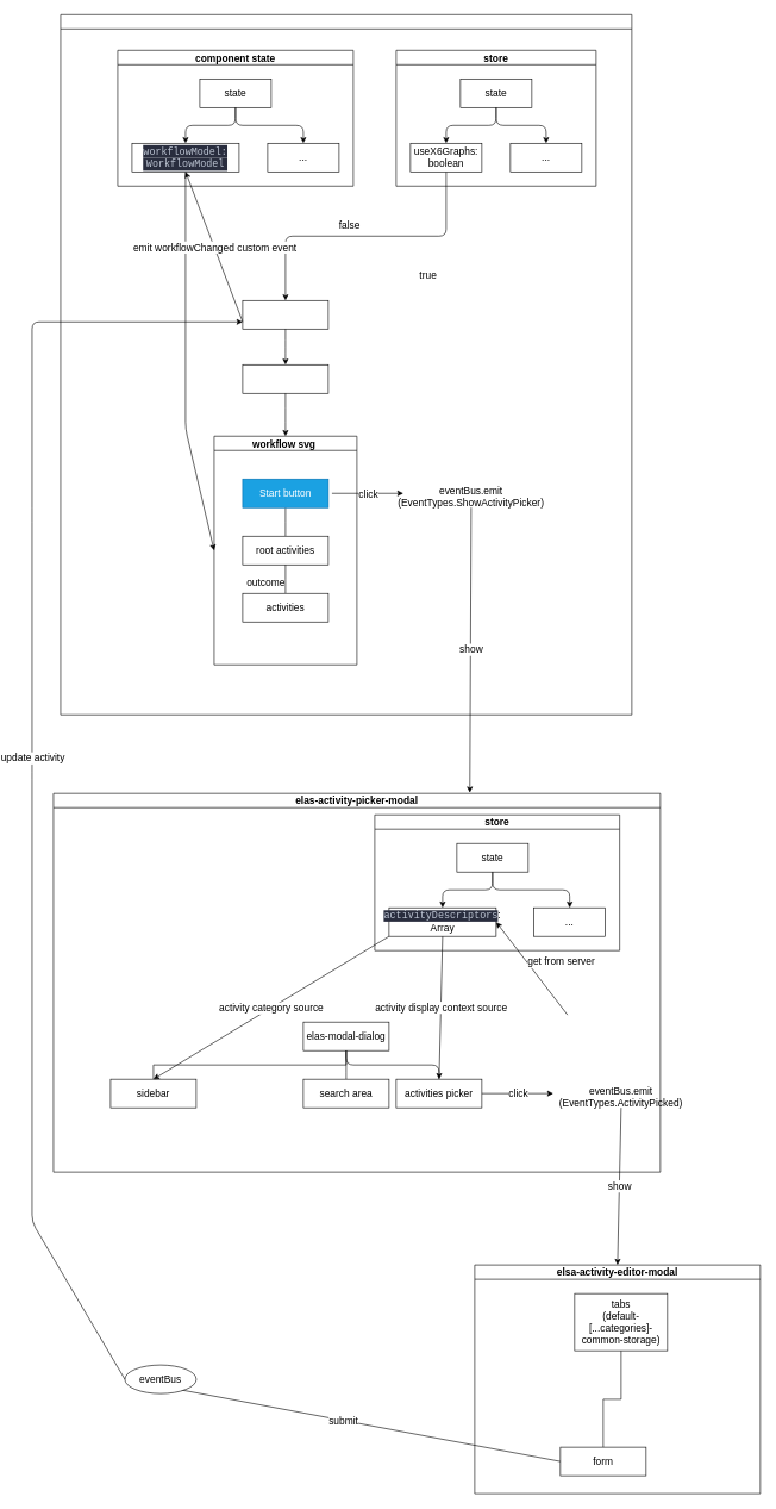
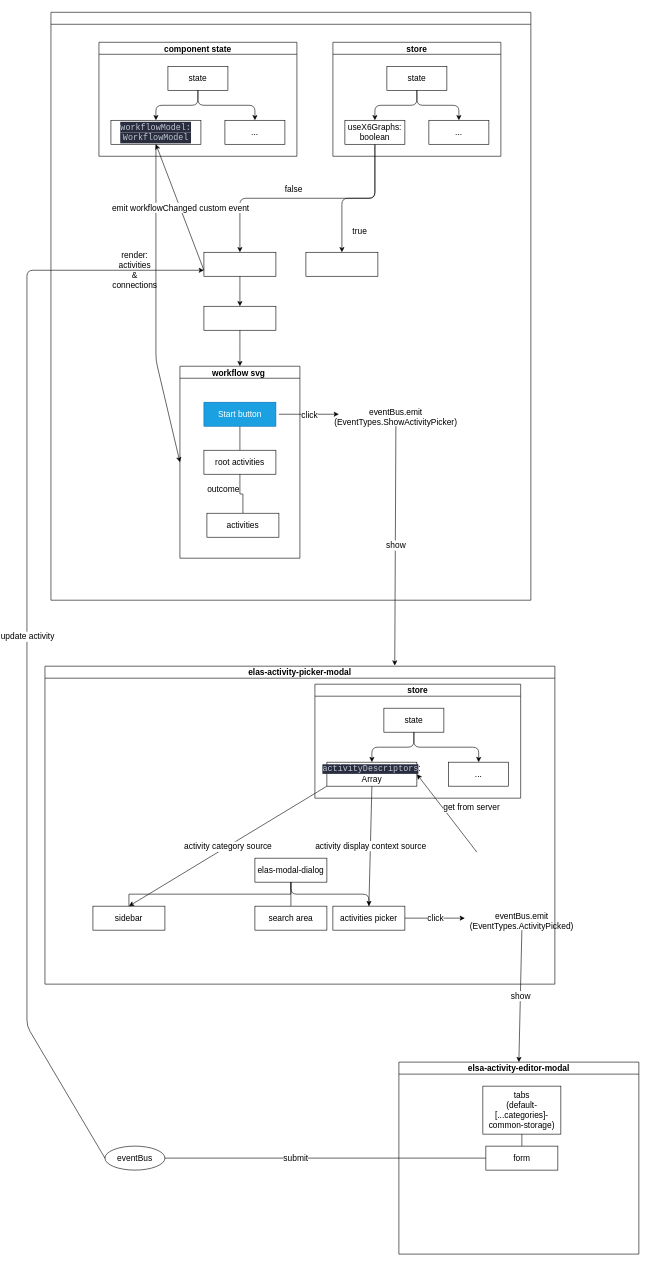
  <mxCell id="0" />
  <mxCell id="1" parent="0" />
  <mxCell id="2" value="elsa-studio-workflow-editor-screen   renderCanvas" style="swimlane;startSize=20;horizontal=1;containerType=tree;labelBackgroundColor=none;fontColor=#FFFFFF;fontSize=14;" parent="1" vertex="1"><mxGeometry x="60" y="20" width="800" height="980" as="geometry"><mxRectangle x="300" y="-2870" width="240" height="30" as="alternateBounds" /></mxGeometry></mxCell>
  <mxCell id="3" value="elsa-designer-tree" style="whiteSpace=wrap;html=1;treeFolding=1;treeMoving=1;newEdgeStyle={&quot;edgeStyle&quot;:&quot;elbowEdgeStyle&quot;,&quot;startArrow&quot;:&quot;none&quot;,&quot;endArrow&quot;:&quot;none&quot;};labelBackgroundColor=none;fontColor=#FFFFFF;fontSize=14;" parent="2" vertex="1"><mxGeometry x="255" y="400" width="120" height="40" as="geometry" /></mxCell>
+ <mxCell id="4" value="x6-designer" style="whiteSpace=wrap;html=1;treeFolding=1;treeMoving=1;newEdgeStyle={&quot;edgeStyle&quot;:&quot;elbowEdgeStyle&quot;,&quot;startArrow&quot;:&quot;none&quot;,&quot;endArrow&quot;:&quot;none&quot;};labelBackgroundColor=none;fontColor=#FFFFFF;fontSize=14;" parent="2" vertex="1"><mxGeometry x="425" y="400" width="120" height="40" as="geometry" /></mxCell>
  <mxCell id="5" value="" style="edgeStyle=elbowEdgeStyle;elbow=vertical;html=1;rounded=1;curved=0;sourcePerimeterSpacing=0;targetPerimeterSpacing=0;startSize=6;endSize=6;entryX=0.5;entryY=0;entryDx=0;entryDy=0;fontSize=14;" parent="2" target="3" edge="1"><mxGeometry relative="1" as="geometry"><mxPoint x="540" y="220" as="sourcePoint" /></mxGeometry></mxCell>
+ <mxCell id="6" value="" style="edgeStyle=elbowEdgeStyle;elbow=vertical;html=1;rounded=1;curved=0;sourcePerimeterSpacing=0;targetPerimeterSpacing=0;startSize=6;endSize=6;exitX=0.5;exitY=1;exitDx=0;exitDy=0;entryX=0.5;entryY=0;entryDx=0;entryDy=0;fontSize=14;" parent="2" source="11" target="4" edge="1"><mxGeometry relative="1" as="geometry"><Array as="points"><mxPoint x="430" y="310" /></Array></mxGeometry></mxCell>
  <mxCell id="7" value="false" style="text;html=1;strokeColor=none;fillColor=none;align=center;verticalAlign=middle;whiteSpace=wrap;rounded=0;fontSize=14;" parent="2" vertex="1"><mxGeometry x="375" y="280" width="60" height="30" as="geometry" /></mxCell>
  <mxCell id="8" value="true" style="text;html=1;strokeColor=none;fillColor=none;align=center;verticalAlign=middle;whiteSpace=wrap;rounded=0;fontSize=14;" parent="2" vertex="1"><mxGeometry x="485" y="350" width="60" height="30" as="geometry" /></mxCell>
  <mxCell id="9" value="store" style="swimlane;startSize=20;horizontal=1;childLayout=treeLayout;horizontalTree=0;resizable=0;containerType=tree;fontSize=14;" parent="2" vertex="1"><mxGeometry x="470" y="50" width="280" height="190" as="geometry" /></mxCell>
  <mxCell id="10" value="state" style="whiteSpace=wrap;html=1;fontSize=14;" parent="9" vertex="1"><mxGeometry x="90" y="40" width="100" height="40" as="geometry" /></mxCell>
  <mxCell id="11" value="useX6Graphs: boolean" style="whiteSpace=wrap;html=1;fontSize=14;" parent="9" vertex="1"><mxGeometry x="20" y="130" width="100" height="40" as="geometry" /></mxCell>
  <mxCell id="12" value="" style="edgeStyle=elbowEdgeStyle;elbow=vertical;html=1;rounded=1;curved=0;sourcePerimeterSpacing=0;targetPerimeterSpacing=0;startSize=6;endSize=6;fontSize=14;" parent="9" source="10" target="11" edge="1"><mxGeometry relative="1" as="geometry" /></mxCell>
  <mxCell id="13" value="..." style="whiteSpace=wrap;html=1;fontSize=14;" parent="9" vertex="1"><mxGeometry x="160" y="130" width="100" height="40" as="geometry" /></mxCell>
  <mxCell id="14" value="" style="edgeStyle=elbowEdgeStyle;elbow=vertical;html=1;rounded=1;curved=0;sourcePerimeterSpacing=0;targetPerimeterSpacing=0;startSize=6;endSize=6;fontSize=14;" parent="9" source="10" target="13" edge="1"><mxGeometry relative="1" as="geometry" /></mxCell>
  <mxCell id="15" value="component state" style="swimlane;startSize=20;horizontal=1;childLayout=treeLayout;horizontalTree=0;resizable=0;containerType=tree;fontSize=14;" parent="2" vertex="1"><mxGeometry x="80" y="50" width="330" height="190" as="geometry" /></mxCell>
  <mxCell id="16" value="state" style="whiteSpace=wrap;html=1;fontSize=14;" parent="15" vertex="1"><mxGeometry x="115" y="40" width="100" height="40" as="geometry" /></mxCell>
  <mxCell id="17" value="&lt;div style=&quot;color: rgb(191, 199, 213); background-color: rgb(41, 45, 62); font-family: Menlo, Monaco, &amp;quot;Courier New&amp;quot;, monospace; line-height: 18px; font-size: 14px;&quot;&gt;workflowModel:&lt;/div&gt;&lt;div style=&quot;color: rgb(191, 199, 213); background-color: rgb(41, 45, 62); font-family: Menlo, Monaco, &amp;quot;Courier New&amp;quot;, monospace; line-height: 18px; font-size: 14px;&quot;&gt;WorkflowModel&lt;br style=&quot;font-size: 14px;&quot;&gt;&lt;/div&gt;" style="whiteSpace=wrap;html=1;fontSize=14;" parent="15" vertex="1"><mxGeometry x="20" y="130" width="150" height="40" as="geometry" /></mxCell>
  <mxCell id="18" value="" style="edgeStyle=elbowEdgeStyle;elbow=vertical;html=1;rounded=1;curved=0;sourcePerimeterSpacing=0;targetPerimeterSpacing=0;startSize=6;endSize=6;fontSize=14;" parent="15" source="16" target="17" edge="1"><mxGeometry relative="1" as="geometry" /></mxCell>
  <mxCell id="19" value="..." style="whiteSpace=wrap;html=1;fontSize=14;" parent="15" vertex="1"><mxGeometry x="210" y="130" width="100" height="40" as="geometry" /></mxCell>
  <mxCell id="20" value="" style="edgeStyle=elbowEdgeStyle;elbow=vertical;html=1;rounded=1;curved=0;sourcePerimeterSpacing=0;targetPerimeterSpacing=0;startSize=6;endSize=6;fontSize=14;" parent="15" source="16" target="19" edge="1"><mxGeometry relative="1" as="geometry" /></mxCell>
  <mxCell id="21" value="svg" style="whiteSpace=wrap;html=1;treeFolding=1;treeMoving=1;newEdgeStyle={&quot;edgeStyle&quot;:&quot;elbowEdgeStyle&quot;,&quot;startArrow&quot;:&quot;none&quot;,&quot;endArrow&quot;:&quot;none&quot;};labelBackgroundColor=none;fontColor=#FFFFFF;fontSize=14;" parent="2" vertex="1"><mxGeometry x="255" y="490" width="120" height="40" as="geometry" /></mxCell>
  <mxCell id="22" value="" style="endArrow=classic;html=1;exitX=0.5;exitY=1;exitDx=0;exitDy=0;entryX=0;entryY=0.5;entryDx=0;entryDy=0;fontSize=14;" parent="2" source="17" target="26" edge="1"><mxGeometry width="50" height="50" relative="1" as="geometry"><mxPoint x="150" y="390" as="sourcePoint" /><mxPoint x="310" y="580" as="targetPoint" /><Array as="points"><mxPoint x="175" y="580" /></Array></mxGeometry></mxCell>
+ <mxCell id="23" value="render: activities &lt;br style=&quot;font-size: 14px;&quot;&gt;&amp;amp; connections" style="text;html=1;strokeColor=none;fillColor=none;align=center;verticalAlign=middle;whiteSpace=wrap;rounded=0;fontSize=14;" parent="2" vertex="1"><mxGeometry x="110" y="390" width="60" height="80" as="geometry" /></mxCell>
  <mxCell id="24" value="" style="edgeStyle=elbowEdgeStyle;elbow=vertical;html=1;rounded=1;curved=0;sourcePerimeterSpacing=0;targetPerimeterSpacing=0;startSize=6;endSize=6;entryX=0.5;entryY=0;entryDx=0;entryDy=0;fontSize=14;" parent="2" source="3" target="21" edge="1"><mxGeometry relative="1" as="geometry"><mxPoint x="840" y="-2650" as="sourcePoint" /></mxGeometry></mxCell>
  <mxCell id="25" value="" style="edgeStyle=elbowEdgeStyle;elbow=vertical;html=1;rounded=1;curved=0;sourcePerimeterSpacing=0;targetPerimeterSpacing=0;startSize=6;endSize=6;entryX=0.5;entryY=0;entryDx=0;entryDy=0;fontSize=14;" parent="2" source="21" target="26" edge="1"><mxGeometry relative="1" as="geometry"><mxPoint x="615" y="-2420" as="sourcePoint" /></mxGeometry></mxCell>
  <mxCell id="26" value="workflow svg " style="swimlane;startSize=20;horizontal=1;containerType=tree;fontSize=14;" parent="2" vertex="1"><mxGeometry x="215" y="590" width="200" height="320" as="geometry" /></mxCell>
  <mxCell id="27" value="" style="edgeStyle=elbowEdgeStyle;elbow=vertical;sourcePerimeterSpacing=0;targetPerimeterSpacing=0;startArrow=none;endArrow=none;rounded=0;curved=0;fontSize=14;" parent="26" source="28" target="29" edge="1"><mxGeometry relative="1" as="geometry" /></mxCell>
  <mxCell id="28" value="Start button" style="whiteSpace=wrap;html=1;treeFolding=1;treeMoving=1;newEdgeStyle={&quot;edgeStyle&quot;:&quot;elbowEdgeStyle&quot;,&quot;startArrow&quot;:&quot;none&quot;,&quot;endArrow&quot;:&quot;none&quot;};fillColor=#1ba1e2;fontColor=#ffffff;strokeColor=#006EAF;fontSize=14;" parent="26" vertex="1"><mxGeometry x="40" y="60" width="120" height="40" as="geometry" /></mxCell>
  <mxCell id="29" value="root activities" style="whiteSpace=wrap;html=1;treeFolding=1;treeMoving=1;newEdgeStyle={&quot;edgeStyle&quot;:&quot;elbowEdgeStyle&quot;,&quot;startArrow&quot;:&quot;none&quot;,&quot;endArrow&quot;:&quot;none&quot;};fontSize=14;" parent="26" vertex="1"><mxGeometry x="40" y="140" width="120" height="40" as="geometry" /></mxCell>
  <mxCell id="30" value="" style="edgeStyle=elbowEdgeStyle;elbow=vertical;sourcePerimeterSpacing=0;targetPerimeterSpacing=0;startArrow=none;endArrow=none;rounded=0;curved=0;fontSize=14;" parent="26" source="29" target="31" edge="1"><mxGeometry relative="1" as="geometry"><mxPoint x="410" y="-2370" as="sourcePoint" /></mxGeometry></mxCell>
- <mxCell id="31" value="activities" style="whiteSpace=wrap;html=1;treeFolding=1;treeMoving=1;newEdgeStyle={&quot;edgeStyle&quot;:&quot;elbowEdgeStyle&quot;,&quot;startArrow&quot;:&quot;none&quot;,&quot;endArrow&quot;:&quot;none&quot;};fontSize=14;" parent="26" vertex="1"><mxGeometry x="40" y="220" width="120" height="40" as="geometry" /></mxCell>
+ <mxCell id="31" value="activities" style="whiteSpace=wrap;html=1;treeFolding=1;treeMoving=1;newEdgeStyle={&quot;edgeStyle&quot;:&quot;elbowEdgeStyle&quot;,&quot;startArrow&quot;:&quot;none&quot;,&quot;endArrow&quot;:&quot;none&quot;};fontSize=14;" parent="26" vertex="1"><mxGeometry x="45" y="245" width="120" height="40" as="geometry" /></mxCell>
  <mxCell id="32" value="outcome" style="text;strokeColor=none;fillColor=none;spacingLeft=4;spacingRight=4;overflow=hidden;rotatable=0;points=[[0,0.5],[1,0.5]];portConstraint=eastwest;fontSize=14;" parent="26" vertex="1"><mxGeometry x="40" y="190" width="65" height="30" as="geometry" /></mxCell>
  <mxCell id="33" value="" style="endArrow=classic;html=1;fontSize=14;" parent="26" edge="1"><mxGeometry relative="1" as="geometry"><mxPoint x="165" y="80" as="sourcePoint" /><mxPoint x="265" y="80" as="targetPoint" /></mxGeometry></mxCell>
  <mxCell id="34" value="click" style="edgeLabel;resizable=0;html=1;align=center;verticalAlign=middle;fontSize=14;" parent="33" connectable="0" vertex="1"><mxGeometry relative="1" as="geometry" /></mxCell>
  <mxCell id="35" value="eventBus.emit (EventTypes.ShowActivityPicker)" style="text;html=1;strokeColor=none;fillColor=none;align=center;verticalAlign=middle;whiteSpace=wrap;rounded=0;fontSize=14;" parent="2" vertex="1"><mxGeometry x="480" y="660" width="190" height="30" as="geometry" /></mxCell>
  <mxCell id="36" value="" style="endArrow=classic;html=1;entryX=0.5;entryY=1;entryDx=0;entryDy=0;exitX=0;exitY=0.75;exitDx=0;exitDy=0;fontSize=14;" edge="1" parent="2" source="3" target="17"><mxGeometry relative="1" as="geometry"><mxPoint x="200" y="330" as="sourcePoint" /><mxPoint x="300" y="330" as="targetPoint" /></mxGeometry></mxCell>
  <mxCell id="37" value="emit workflowChanged custom event" style="edgeLabel;resizable=0;html=1;align=center;verticalAlign=middle;fontSize=14;" connectable="0" vertex="1" parent="36"><mxGeometry relative="1" as="geometry" /></mxCell>
  <mxCell id="38" value="elas-activity-picker-modal" style="swimlane;startSize=20;horizontal=1;containerType=tree;fontSize=14;" parent="1" vertex="1"><mxGeometry x="50" y="1110" width="850" height="530" as="geometry" /></mxCell>
  <mxCell id="39" value="" style="edgeStyle=elbowEdgeStyle;elbow=vertical;sourcePerimeterSpacing=0;targetPerimeterSpacing=0;startArrow=none;endArrow=none;rounded=0;curved=0;fontSize=14;" parent="38" source="40" target="41" edge="1"><mxGeometry relative="1" as="geometry" /></mxCell>
  <mxCell id="40" value="elas-modal-dialog" style="whiteSpace=wrap;html=1;treeFolding=1;treeMoving=1;newEdgeStyle={&quot;edgeStyle&quot;:&quot;elbowEdgeStyle&quot;,&quot;startArrow&quot;:&quot;none&quot;,&quot;endArrow&quot;:&quot;none&quot;};fontSize=14;" parent="38" vertex="1"><mxGeometry x="350" y="320" width="120" height="40" as="geometry" /></mxCell>
  <mxCell id="41" value="sidebar" style="whiteSpace=wrap;html=1;treeFolding=1;treeMoving=1;newEdgeStyle={&quot;edgeStyle&quot;:&quot;elbowEdgeStyle&quot;,&quot;startArrow&quot;:&quot;none&quot;,&quot;endArrow&quot;:&quot;none&quot;};fontSize=14;" parent="38" vertex="1"><mxGeometry x="80" y="400" width="120" height="40" as="geometry" /></mxCell>
  <mxCell id="42" value="store" style="swimlane;startSize=20;horizontal=1;childLayout=treeLayout;horizontalTree=0;resizable=0;containerType=tree;fontSize=14;" parent="38" vertex="1"><mxGeometry x="450" y="30" width="343" height="190" as="geometry" /></mxCell>
  <mxCell id="43" value="state" style="whiteSpace=wrap;html=1;fontSize=14;" parent="42" vertex="1"><mxGeometry x="115.0" y="40" width="100" height="40" as="geometry" /></mxCell>
  <mxCell id="44" value="&lt;span style=&quot;background-color: rgb(41, 45, 62); color: rgb(191, 199, 213); font-family: Menlo, Monaco, &amp;quot;Courier New&amp;quot;, monospace; font-size: 14px;&quot;&gt;activityDescriptors&lt;/span&gt;: Array" style="whiteSpace=wrap;html=1;fontSize=14;" parent="42" vertex="1"><mxGeometry x="20" y="130" width="150" height="40" as="geometry" /></mxCell>
  <mxCell id="45" value="" style="edgeStyle=elbowEdgeStyle;elbow=vertical;html=1;rounded=1;curved=0;sourcePerimeterSpacing=0;targetPerimeterSpacing=0;startSize=6;endSize=6;fontSize=14;" parent="42" source="43" target="44" edge="1"><mxGeometry relative="1" as="geometry" /></mxCell>
  <mxCell id="46" value="..." style="whiteSpace=wrap;html=1;fontSize=14;" parent="42" vertex="1"><mxGeometry x="223.0" y="130" width="100" height="40" as="geometry" /></mxCell>
  <mxCell id="47" value="" style="edgeStyle=elbowEdgeStyle;elbow=vertical;html=1;rounded=1;curved=0;sourcePerimeterSpacing=0;targetPerimeterSpacing=0;startSize=6;endSize=6;fontSize=14;" parent="42" source="43" target="46" edge="1"><mxGeometry relative="1" as="geometry" /></mxCell>
  <mxCell id="48" value="" style="edgeStyle=elbowEdgeStyle;html=1;elbow=vertical;startArrow=none;endArrow=none;fontSize=14;" parent="38" source="40" target="49" edge="1"><mxGeometry relative="1" as="geometry" /></mxCell>
  <mxCell id="49" value="search area" style="whiteSpace=wrap;html=1;treeFolding=1;treeMoving=1;newEdgeStyle={&quot;edgeStyle&quot;:&quot;elbowEdgeStyle&quot;,&quot;startArrow&quot;:&quot;none&quot;,&quot;endArrow&quot;:&quot;none&quot;};fontSize=14;" parent="38" vertex="1"><mxGeometry x="350" y="400" width="120" height="40" as="geometry" /></mxCell>
  <mxCell id="50" value="" style="edgeStyle=elbowEdgeStyle;html=1;elbow=vertical;startArrow=none;endArrow=none;fontSize=14;" parent="38" source="40" target="51" edge="1"><mxGeometry relative="1" as="geometry" /></mxCell>
  <mxCell id="51" value="activities picker" style="whiteSpace=wrap;html=1;treeFolding=1;treeMoving=1;newEdgeStyle={&quot;edgeStyle&quot;:&quot;elbowEdgeStyle&quot;,&quot;startArrow&quot;:&quot;none&quot;,&quot;endArrow&quot;:&quot;none&quot;};fontSize=14;" parent="38" vertex="1"><mxGeometry x="480" y="400" width="120" height="40" as="geometry" /></mxCell>
  <mxCell id="52" value="" style="endArrow=classic;html=1;entryX=0.5;entryY=0;entryDx=0;entryDy=0;exitX=0;exitY=1;exitDx=0;exitDy=0;fontSize=14;" parent="38" source="44" target="41" edge="1"><mxGeometry relative="1" as="geometry"><mxPoint x="210" y="220" as="sourcePoint" /><mxPoint x="310" y="220" as="targetPoint" /></mxGeometry></mxCell>
  <mxCell id="53" value="activity category source" style="edgeLabel;resizable=0;html=1;align=center;verticalAlign=middle;fontSize=14;" parent="52" connectable="0" vertex="1"><mxGeometry relative="1" as="geometry" /></mxCell>
  <mxCell id="54" value="" style="endArrow=classic;html=1;entryX=0.5;entryY=0;entryDx=0;entryDy=0;exitX=0.5;exitY=1;exitDx=0;exitDy=0;fontSize=14;" parent="38" source="44" target="51" edge="1"><mxGeometry relative="1" as="geometry"><mxPoint x="600" y="240" as="sourcePoint" /><mxPoint x="410" y="440" as="targetPoint" /></mxGeometry></mxCell>
  <mxCell id="55" value="activity display context source" style="edgeLabel;resizable=0;html=1;align=center;verticalAlign=middle;fontSize=14;" parent="54" connectable="0" vertex="1"><mxGeometry relative="1" as="geometry" /></mxCell>
  <mxCell id="56" value="" style="endArrow=classic;html=1;fontSize=14;" parent="38" edge="1"><mxGeometry relative="1" as="geometry"><mxPoint x="600" y="420" as="sourcePoint" /><mxPoint x="700" y="420" as="targetPoint" /></mxGeometry></mxCell>
  <mxCell id="57" value="click" style="edgeLabel;resizable=0;html=1;align=center;verticalAlign=middle;fontSize=14;" parent="56" connectable="0" vertex="1"><mxGeometry relative="1" as="geometry" /></mxCell>
  <mxCell id="58" value="eventBus.emit (EventTypes.ActivityPicked)" style="text;html=1;strokeColor=none;fillColor=none;align=center;verticalAlign=middle;whiteSpace=wrap;rounded=0;fontSize=14;" parent="38" vertex="1"><mxGeometry x="700" y="410" width="190" height="30" as="geometry" /></mxCell>
  <mxCell id="59" value="" style="endArrow=classic;html=1;entryX=1;entryY=0.5;entryDx=0;entryDy=0;fontSize=14;" parent="1" target="44" edge="1"><mxGeometry relative="1" as="geometry"><mxPoint x="770" y="1420" as="sourcePoint" /><mxPoint x="1060" y="1290" as="targetPoint" /></mxGeometry></mxCell>
  <mxCell id="60" value="get from server" style="edgeLabel;resizable=0;html=1;align=center;verticalAlign=middle;fontSize=14;" parent="59" connectable="0" vertex="1"><mxGeometry relative="1" as="geometry"><mxPoint x="40" y="-10" as="offset" /></mxGeometry></mxCell>
  <mxCell id="61" value="" style="endArrow=classic;html=1;exitX=0.5;exitY=1;exitDx=0;exitDy=0;entryX=0.686;entryY=-0.002;entryDx=0;entryDy=0;entryPerimeter=0;fontSize=14;" parent="1" source="35" target="38" edge="1"><mxGeometry relative="1" as="geometry"><mxPoint x="620" y="810" as="sourcePoint" /><mxPoint x="720" y="810" as="targetPoint" /></mxGeometry></mxCell>
  <mxCell id="62" value="show" style="edgeLabel;resizable=0;html=1;align=center;verticalAlign=middle;fontSize=14;" parent="61" connectable="0" vertex="1"><mxGeometry relative="1" as="geometry" /></mxCell>
  <mxCell id="63" value="elsa-activity-editor-modal" style="swimlane;startSize=20;horizontal=1;containerType=tree;fontSize=14;" parent="1" vertex="1"><mxGeometry x="640" y="1770" width="400" height="320" as="geometry" /></mxCell>
  <mxCell id="64" value="" style="edgeStyle=elbowEdgeStyle;elbow=vertical;sourcePerimeterSpacing=0;targetPerimeterSpacing=0;startArrow=none;endArrow=none;rounded=0;curved=0;fontSize=14;" parent="63" source="65" target="66" edge="1"><mxGeometry relative="1" as="geometry" /></mxCell>
  <mxCell id="65" value="tabs&lt;br style=&quot;font-size: 14px;&quot;&gt;(default-[...categories]-common-storage)" style="whiteSpace=wrap;html=1;treeFolding=1;treeMoving=1;newEdgeStyle={&quot;edgeStyle&quot;:&quot;elbowEdgeStyle&quot;,&quot;startArrow&quot;:&quot;none&quot;,&quot;endArrow&quot;:&quot;none&quot;};fontSize=14;" parent="63" vertex="1"><mxGeometry x="140" y="40" width="130" height="80" as="geometry" /></mxCell>
- <mxCell id="66" value="form" style="whiteSpace=wrap;html=1;treeFolding=1;treeMoving=1;newEdgeStyle={&quot;edgeStyle&quot;:&quot;elbowEdgeStyle&quot;,&quot;startArrow&quot;:&quot;none&quot;,&quot;endArrow&quot;:&quot;none&quot;};fontSize=14;" parent="63" vertex="1"><mxGeometry x="120" y="255" width="120" height="40" as="geometry" /></mxCell>
+ <mxCell id="66" value="form" style="whiteSpace=wrap;html=1;treeFolding=1;treeMoving=1;newEdgeStyle={&quot;edgeStyle&quot;:&quot;elbowEdgeStyle&quot;,&quot;startArrow&quot;:&quot;none&quot;,&quot;endArrow&quot;:&quot;none&quot;};fontSize=14;" parent="63" vertex="1"><mxGeometry x="145" y="140" width="120" height="40" as="geometry" /></mxCell>
  <mxCell id="67" value="" style="endArrow=classic;html=1;entryX=0;entryY=0.5;entryDx=0;entryDy=0;exitX=0;exitY=0.5;exitDx=0;exitDy=0;fontSize=14;" edge="1" parent="63" source="66" target="69"><mxGeometry relative="1" as="geometry"><mxPoint x="140" y="160" as="sourcePoint" /><mxPoint x="510" y="160" as="targetPoint" /></mxGeometry></mxCell>
  <mxCell id="68" value="submit" style="edgeLabel;resizable=0;html=1;align=center;verticalAlign=middle;fontSize=14;" connectable="0" vertex="1" parent="67"><mxGeometry relative="1" as="geometry" /></mxCell>
  <mxCell id="69" value="eventBus" style="ellipse;whiteSpace=wrap;html=1;align=center;newEdgeStyle={&quot;edgeStyle&quot;:&quot;entityRelationEdgeStyle&quot;,&quot;startArrow&quot;:&quot;none&quot;,&quot;endArrow&quot;:&quot;none&quot;,&quot;segment&quot;:10,&quot;curved&quot;:1,&quot;sourcePerimeterSpacing&quot;:0,&quot;targetPerimeterSpacing&quot;:0};treeFolding=1;treeMoving=1;fontSize=14;" vertex="1" parent="63"><mxGeometry x="-490" y="140" width="100" height="40" as="geometry" /></mxCell>
  <mxCell id="70" value="" style="endArrow=classic;html=1;exitX=0.5;exitY=1;exitDx=0;exitDy=0;entryX=0.5;entryY=0;entryDx=0;entryDy=0;fontSize=14;" parent="1" source="58" target="63" edge="1"><mxGeometry relative="1" as="geometry"><mxPoint x="780" y="1610" as="sourcePoint" /><mxPoint x="880" y="1610" as="targetPoint" /></mxGeometry></mxCell>
  <mxCell id="71" value="show" style="edgeLabel;resizable=0;html=1;align=center;verticalAlign=middle;fontSize=14;" parent="70" connectable="0" vertex="1"><mxGeometry relative="1" as="geometry" /></mxCell>
  <mxCell id="72" value="" style="endArrow=classic;html=1;exitX=0;exitY=0.5;exitDx=0;exitDy=0;entryX=0;entryY=0.75;entryDx=0;entryDy=0;fontSize=14;" edge="1" parent="1" source="69" target="3"><mxGeometry relative="1" as="geometry"><mxPoint x="740" y="1870" as="sourcePoint" /><mxPoint x="460" y="970" as="targetPoint" /><Array as="points"><mxPoint x="20" y="1710" /><mxPoint x="20" y="1080" /><mxPoint x="20" y="720" /><mxPoint x="20" y="450" /></Array></mxGeometry></mxCell>
  <mxCell id="73" value="update activity" style="edgeLabel;resizable=0;html=1;align=center;verticalAlign=middle;fontSize=14;" connectable="0" vertex="1" parent="72"><mxGeometry relative="1" as="geometry" /></mxCell>
